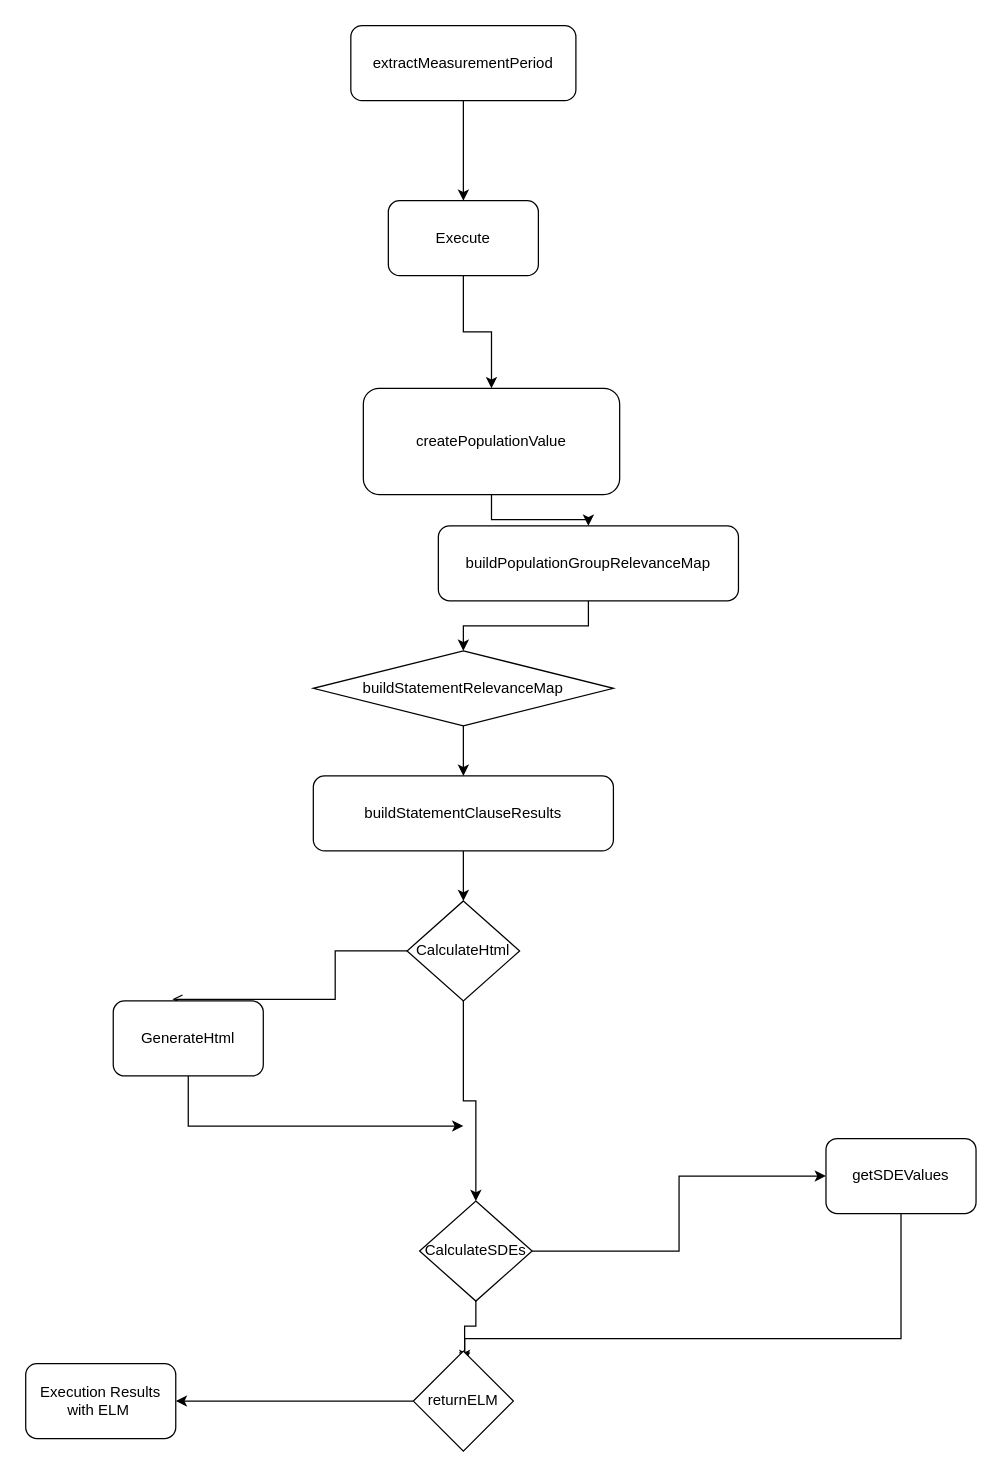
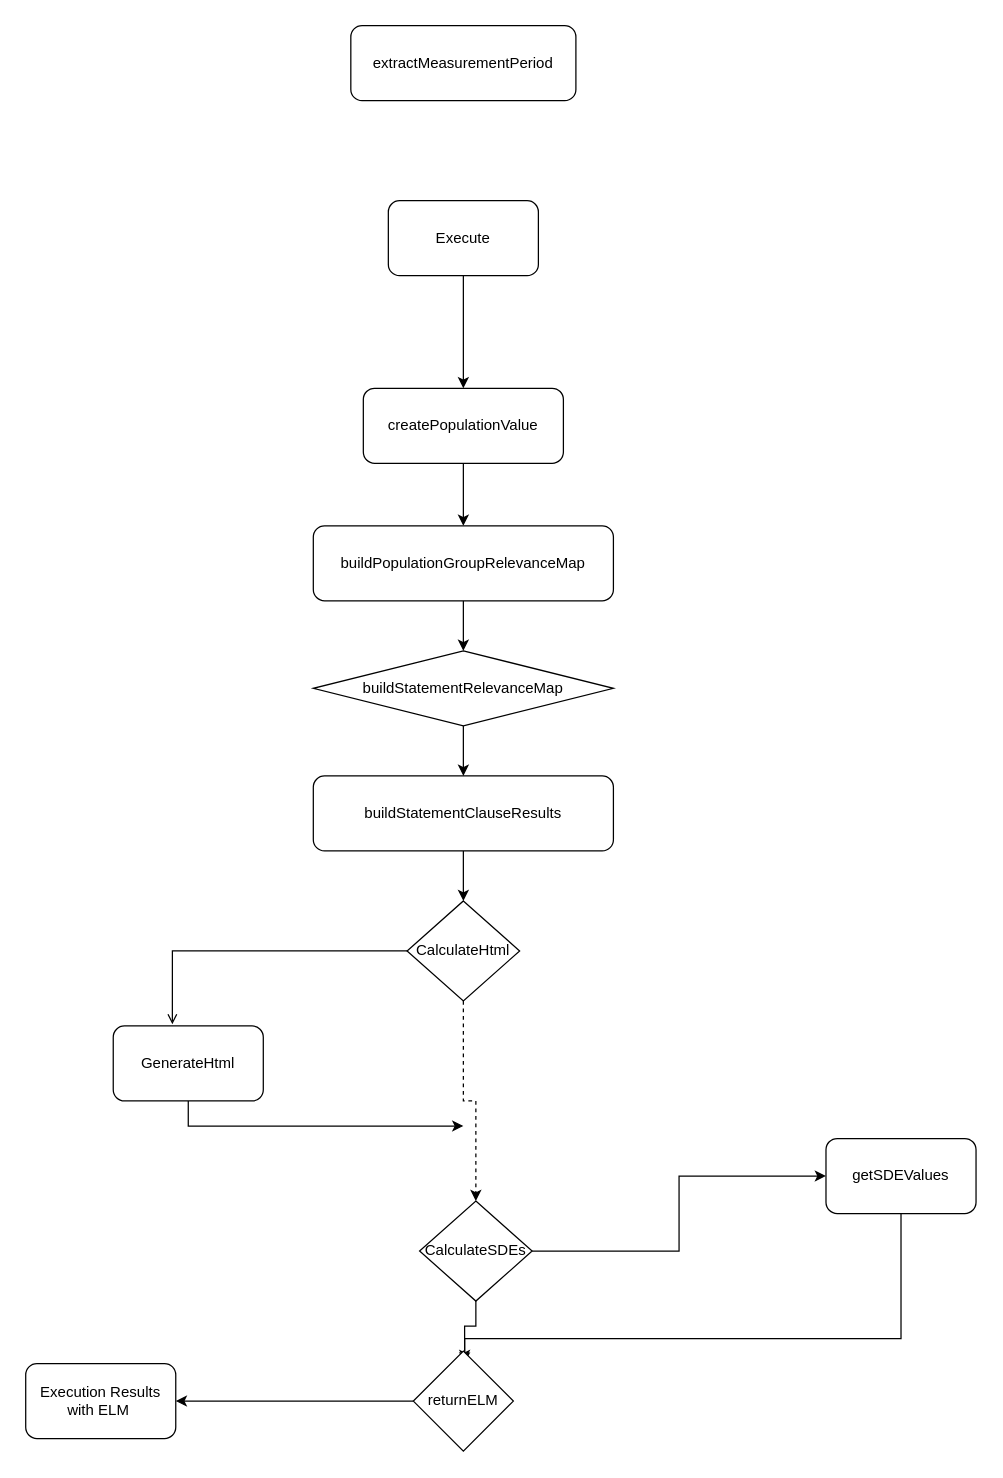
  <mxCell id="0" />
  <mxCell id="1" parent="0" />
  <mxCell id="2" style="edgeStyle=orthogonalEdgeStyle;rounded=0;orthogonalLoop=1;jettySize=auto;html=1;entryX=0.394;entryY=-0.022;entryDx=0;entryDy=0;entryPerimeter=0;endArrow=open;" edge="1" parent="1" source="4" target="18"><mxGeometry relative="1" as="geometry" /></mxCell>
- <mxCell id="3" style="edgeStyle=orthogonalEdgeStyle;rounded=0;orthogonalLoop=1;jettySize=auto;html=1;entryX=0.5;entryY=0;entryDx=0;entryDy=0;" edge="1" parent="1" source="4" target="21"><mxGeometry relative="1" as="geometry" /></mxCell>
+ <mxCell id="3" style="edgeStyle=orthogonalEdgeStyle;rounded=0;orthogonalLoop=1;jettySize=auto;html=1;entryX=0.5;entryY=0;entryDx=0;entryDy=0;dashed=1;" edge="1" parent="1" source="4" target="21"><mxGeometry relative="1" as="geometry" /></mxCell>
  <mxCell id="4" value="CalculateHtml" style="rhombus;whiteSpace=wrap;html=1;" vertex="1" parent="1"><mxGeometry x="325" y="720" width="90" height="80" as="geometry" /></mxCell>
  <mxCell id="5" value="" style="edgeStyle=orthogonalEdgeStyle;rounded=0;orthogonalLoop=1;jettySize=auto;html=1;" edge="1" parent="1" source="6" target="12"><mxGeometry relative="1" as="geometry" /></mxCell>
- <mxCell id="6" value="createPopulationValue" style="rounded=1;whiteSpace=wrap;html=1;" vertex="1" parent="1"><mxGeometry x="290" y="310" width="205" height="85" as="geometry" /></mxCell>
+ <mxCell id="6" value="createPopulationValue" style="rounded=1;whiteSpace=wrap;html=1;" vertex="1" parent="1"><mxGeometry x="290" y="310" width="160" height="60" as="geometry" /></mxCell>
  <mxCell id="7" value="" style="edgeStyle=orthogonalEdgeStyle;rounded=0;orthogonalLoop=1;jettySize=auto;html=1;" edge="1" parent="1" source="8" target="6"><mxGeometry relative="1" as="geometry" /></mxCell>
  <mxCell id="8" value="Execute" style="rounded=1;whiteSpace=wrap;html=1;" vertex="1" parent="1"><mxGeometry x="310" y="160" width="120" height="60" as="geometry" /></mxCell>
- <mxCell id="9" value="" style="edgeStyle=orthogonalEdgeStyle;rounded=0;orthogonalLoop=1;jettySize=auto;html=1;" edge="1" parent="1" source="10" target="8"><mxGeometry relative="1" as="geometry" /></mxCell>
  <mxCell id="10" value="extractMeasurementPeriod" style="rounded=1;whiteSpace=wrap;html=1;" vertex="1" parent="1"><mxGeometry x="280" y="20" width="180" height="60" as="geometry" /></mxCell>
  <mxCell id="11" value="" style="edgeStyle=orthogonalEdgeStyle;rounded=0;orthogonalLoop=1;jettySize=auto;html=1;" edge="1" parent="1" source="12" target="14"><mxGeometry relative="1" as="geometry" /></mxCell>
- <mxCell id="12" value="buildPopulationGroupRelevanceMap" style="rounded=1;whiteSpace=wrap;html=1;" vertex="1" parent="1"><mxGeometry x="350" y="420" width="240" height="60" as="geometry" /></mxCell>
+ <mxCell id="12" value="buildPopulationGroupRelevanceMap" style="rounded=1;whiteSpace=wrap;html=1;" vertex="1" parent="1"><mxGeometry x="250" y="420" width="240" height="60" as="geometry" /></mxCell>
  <mxCell id="13" value="" style="edgeStyle=orthogonalEdgeStyle;rounded=0;orthogonalLoop=1;jettySize=auto;html=1;" edge="1" parent="1" source="14" target="16"><mxGeometry relative="1" as="geometry" /></mxCell>
  <mxCell id="14" value="buildStatementRelevanceMap" style="rhombus;whiteSpace=wrap;html=1;" vertex="1" parent="1"><mxGeometry x="250" y="520" width="240" height="60" as="geometry" /></mxCell>
  <mxCell id="15" value="" style="edgeStyle=orthogonalEdgeStyle;rounded=0;orthogonalLoop=1;jettySize=auto;html=1;" edge="1" parent="1" source="16" target="4"><mxGeometry relative="1" as="geometry" /></mxCell>
  <mxCell id="16" value="buildStatementClauseResults" style="rounded=1;whiteSpace=wrap;html=1;" vertex="1" parent="1"><mxGeometry x="250" y="620" width="240" height="60" as="geometry" /></mxCell>
  <mxCell id="17" style="edgeStyle=orthogonalEdgeStyle;rounded=0;orthogonalLoop=1;jettySize=auto;html=1;exitX=0.5;exitY=1;exitDx=0;exitDy=0;" edge="1" parent="1" source="18"><mxGeometry relative="1" as="geometry"><mxPoint x="370" y="900" as="targetPoint" /><Array as="points"><mxPoint x="150" y="900" /><mxPoint x="370" y="900" /></Array></mxGeometry></mxCell>
- <mxCell id="18" value="GenerateHtml" style="rounded=1;whiteSpace=wrap;html=1;" vertex="1" parent="1"><mxGeometry x="90" y="800" width="120" height="60" as="geometry" /></mxCell>
+ <mxCell id="18" value="GenerateHtml" style="rounded=1;whiteSpace=wrap;html=1;" vertex="1" parent="1"><mxGeometry x="90" y="820" width="120" height="60" as="geometry" /></mxCell>
  <mxCell id="19" style="edgeStyle=orthogonalEdgeStyle;rounded=0;orthogonalLoop=1;jettySize=auto;html=1;entryX=0;entryY=0.5;entryDx=0;entryDy=0;" edge="1" parent="1" source="21" target="23"><mxGeometry relative="1" as="geometry" /></mxCell>
  <mxCell id="20" style="edgeStyle=orthogonalEdgeStyle;rounded=0;orthogonalLoop=1;jettySize=auto;html=1;entryX=0.513;entryY=0.125;entryDx=0;entryDy=0;entryPerimeter=0;" edge="1" parent="1" source="21" target="25"><mxGeometry relative="1" as="geometry" /></mxCell>
  <mxCell id="21" value="CalculateSDEs" style="rhombus;whiteSpace=wrap;html=1;" vertex="1" parent="1"><mxGeometry x="335" y="960" width="90" height="80" as="geometry" /></mxCell>
  <mxCell id="22" style="edgeStyle=orthogonalEdgeStyle;rounded=0;orthogonalLoop=1;jettySize=auto;html=1;exitX=0.5;exitY=1;exitDx=0;exitDy=0;entryX=0.513;entryY=0.1;entryDx=0;entryDy=0;entryPerimeter=0;" edge="1" parent="1" source="23" target="25"><mxGeometry relative="1" as="geometry"><Array as="points"><mxPoint x="720" y="1070" /><mxPoint x="371" y="1070" /></Array></mxGeometry></mxCell>
  <mxCell id="23" value="getSDEValues" style="rounded=1;whiteSpace=wrap;html=1;" vertex="1" parent="1"><mxGeometry x="660" y="910" width="120" height="60" as="geometry" /></mxCell>
  <mxCell id="24" style="edgeStyle=orthogonalEdgeStyle;rounded=0;orthogonalLoop=1;jettySize=auto;html=1;" edge="1" parent="1" source="25"><mxGeometry relative="1" as="geometry"><mxPoint x="140" y="1120" as="targetPoint" /></mxGeometry></mxCell>
  <mxCell id="25" value="returnELM" style="rhombus;whiteSpace=wrap;html=1;" vertex="1" parent="1"><mxGeometry x="330" y="1080" width="80" height="80" as="geometry" /></mxCell>
  <mxCell id="26" value="Execution Results with ELM&amp;nbsp;" style="rounded=1;whiteSpace=wrap;html=1;" vertex="1" parent="1"><mxGeometry x="20" y="1090" width="120" height="60" as="geometry" /></mxCell>
